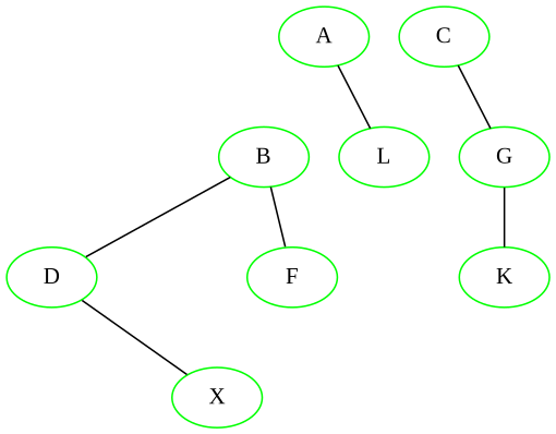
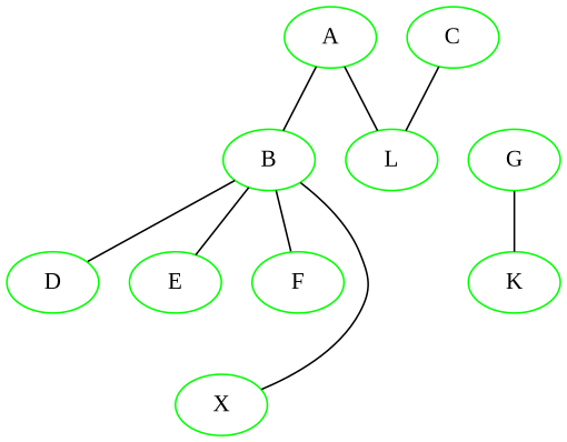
  graph {
    fontname="Liberation Serif"
    node [color=green fontname="Liberation Serif" shape=ellipse]
    edge [fontname="Liberation Serif"]
    A
    B
    L
    D
+   E
    F
    C
    G
    X
    K
+   A -- B
    A -- L
    B -- D
+   B -- E
    B -- F
-   D -- X
-   C -- G
+   B -- X
+   C -- L
    G -- K
  }
